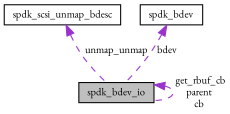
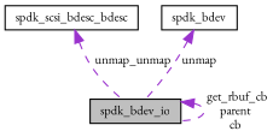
  digraph {
    fontname="EB Garamond"
    node [color=black fillcolor=white fontname="EB Garamond" fontsize=10 shape=record style=filled]
    edge [color=darkorchid3 dir=back fontname="EB Garamond" fontsize=10 labelfontname=Helvetica labelfontsize=10 style=dashed]
    n1 [fillcolor=grey75 fontcolor=black height=0.2 label=spdk_bdev_io width=0.4]
-   n2 [height=0.2 label=spdk_scsi_unmap_bdesc width=0.4]
+   n2 [height=0.2 label=spdk_scsi_bdesc_bdesc width=0.4]
    n3 [height=0.2 label=spdk_bdev width=0.4]
    n1 -> n1 [label=" get_rbuf_cb\nparent\ncb"]
    n2 -> n1 [label=" unmap_unmap"]
-   n3 -> n1 [label=" bdev"]
+   n3 -> n1 [label=" unmap"]
  }
